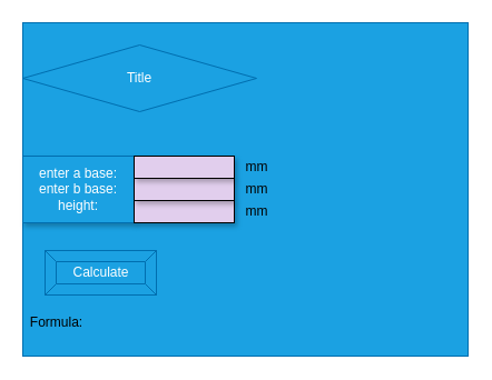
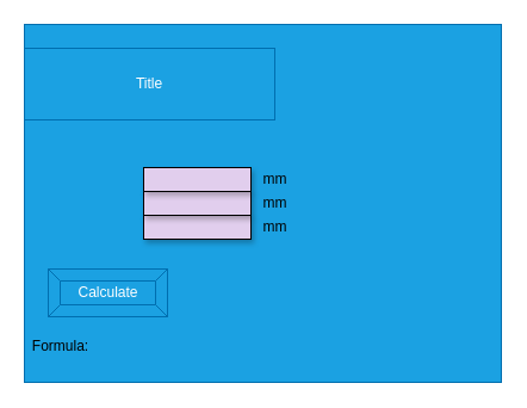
  <mxCell id="0" />
  <mxCell id="1" parent="0" />
  <mxCell id="2" value="" style="rounded=0;whiteSpace=wrap;html=1;fillColor=#1ba1e2;fontColor=#ffffff;strokeColor=#006EAF;" parent="1" vertex="1"><mxGeometry x="20" y="20" width="400" height="300" as="geometry" /></mxCell>
  <mxCell id="3" value="Calculate" style="labelPosition=center;verticalLabelPosition=middle;align=center;html=1;shape=mxgraph.basic.button;dx=10;fillColor=#1ba1e2;fontColor=#ffffff;strokeColor=#006EAF;" parent="1" vertex="1"><mxGeometry x="40" y="225" width="100" height="40" as="geometry" /></mxCell>
- <mxCell id="4" value="Title" style="rhombus;whiteSpace=wrap;html=1;fillColor=#1ba1e2;fontColor=#ffffff;strokeColor=#006EAF;" vertex="1" parent="1"><mxGeometry x="20" y="40" width="210" height="60" as="geometry" /></mxCell>
- <mxCell id="5" value="enter a base:&lt;br&gt;enter b base:&lt;br&gt;height:" style="whiteSpace=wrap;html=1;shadow=1;fillColor=#1ba1e2;fontColor=#ffffff;strokeColor=#006EAF;" vertex="1" parent="1"><mxGeometry x="20" y="140" width="100" height="60" as="geometry" /></mxCell>
+ <mxCell id="4" value="Title" style="whiteSpace=wrap;html=1;fillColor=#1ba1e2;fontColor=#ffffff;strokeColor=#006EAF;" vertex="1" parent="1"><mxGeometry x="20" y="40" width="210" height="60" as="geometry" /></mxCell>
  <mxCell id="6" value="mm" style="text;html=1;resizable=0;autosize=1;align=center;verticalAlign=middle;points=[];fillColor=none;strokeColor=none;rounded=0;shadow=1;" vertex="1" parent="1"><mxGeometry x="210" y="160" width="40" height="20" as="geometry" /></mxCell>
  <mxCell id="7" value="mm" style="text;html=1;resizable=0;autosize=1;align=center;verticalAlign=middle;points=[];fillColor=none;strokeColor=none;rounded=0;shadow=1;" vertex="1" parent="1"><mxGeometry x="210" y="140" width="40" height="20" as="geometry" /></mxCell>
  <mxCell id="8" value="mm" style="text;html=1;resizable=0;autosize=1;align=center;verticalAlign=middle;points=[];rounded=0;shadow=1;" vertex="1" parent="1"><mxGeometry x="210" y="180" width="40" height="20" as="geometry" /></mxCell>
  <mxCell id="9" value="" style="whiteSpace=wrap;html=1;shadow=1;fillColor=#E1CEED;" vertex="1" parent="1"><mxGeometry x="120" y="180" width="90" height="20" as="geometry" /></mxCell>
  <mxCell id="10" value="" style="whiteSpace=wrap;html=1;shadow=1;fillColor=#E1CEED;" vertex="1" parent="1"><mxGeometry x="120" y="160" width="90" height="20" as="geometry" /></mxCell>
  <mxCell id="11" value="" style="whiteSpace=wrap;html=1;shadow=1;fillColor=#E1CEED;" vertex="1" parent="1"><mxGeometry x="120" y="140" width="90" height="20" as="geometry" /></mxCell>
  <mxCell id="12" value="Formula:" style="text;html=1;resizable=0;autosize=1;align=center;verticalAlign=middle;points=[];fillColor=none;strokeColor=none;rounded=0;shadow=1;" vertex="1" parent="1"><mxGeometry x="20" y="280" width="60" height="20" as="geometry" /></mxCell>
